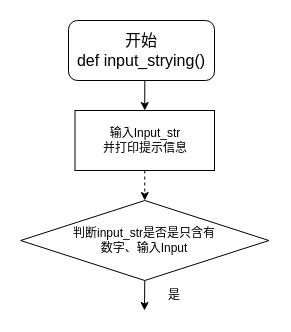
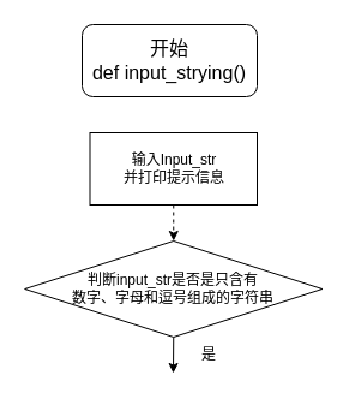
  <mxCell id="0" />
  <mxCell id="1" parent="0" />
- <mxCell id="2" style="edgeStyle=orthogonalEdgeStyle;rounded=0;orthogonalLoop=1;jettySize=auto;html=1;exitX=0.5;exitY=1;exitDx=0;exitDy=0;entryX=0.5;entryY=0;entryDx=0;entryDy=0;" edge="1" parent="1" source="3" target="5"><mxGeometry relative="1" as="geometry" /></mxCell>
  <mxCell id="3" value="&lt;font style=&quot;font-size: 16px;&quot;&gt;开始&lt;br&gt;def input_strying()&lt;br&gt;&lt;/font&gt;" style="rounded=1;whiteSpace=wrap;html=1;" vertex="1" parent="1"><mxGeometry x="68" y="20" width="146" height="60" as="geometry" /></mxCell>
  <mxCell id="4" style="edgeStyle=orthogonalEdgeStyle;rounded=0;orthogonalLoop=1;jettySize=auto;html=1;exitX=0.5;exitY=1;exitDx=0;exitDy=0;entryX=0.5;entryY=0;entryDx=0;entryDy=0;dashed=1;" edge="1" parent="1" source="5" target="7"><mxGeometry relative="1" as="geometry" /></mxCell>
  <mxCell id="5" value="输入Input_str&lt;br&gt;并打印提示信息" style="rounded=0;whiteSpace=wrap;html=1;" vertex="1" parent="1"><mxGeometry x="74.5" y="110" width="139.5" height="60" as="geometry" /></mxCell>
  <mxCell id="6" style="edgeStyle=orthogonalEdgeStyle;rounded=0;orthogonalLoop=1;jettySize=auto;html=1;exitX=0.5;exitY=1;exitDx=0;exitDy=0;" edge="1" parent="1" source="7"><mxGeometry relative="1" as="geometry"><mxPoint x="144" y="310" as="targetPoint" /></mxGeometry></mxCell>
- <mxCell id="7" value="判断input_str是否是只含有&lt;br&gt;数字、输入Input" style="rhombus;whiteSpace=wrap;html=1;" vertex="1" parent="1"><mxGeometry x="20.13" y="200" width="248.25" height="80" as="geometry" /></mxCell>
+ <mxCell id="7" value="判断input_str是否是只含有&lt;br&gt;数字、字母和逗号组成的字符串" style="rhombus;whiteSpace=wrap;html=1;" vertex="1" parent="1"><mxGeometry x="20.13" y="200" width="248.25" height="80" as="geometry" /></mxCell>
  <mxCell id="8" value="是" style="text;strokeColor=none;align=center;fillColor=none;html=1;verticalAlign=middle;whiteSpace=wrap;rounded=0;" vertex="1" parent="1"><mxGeometry x="144" y="280" width="60" height="30" as="geometry" /></mxCell>
